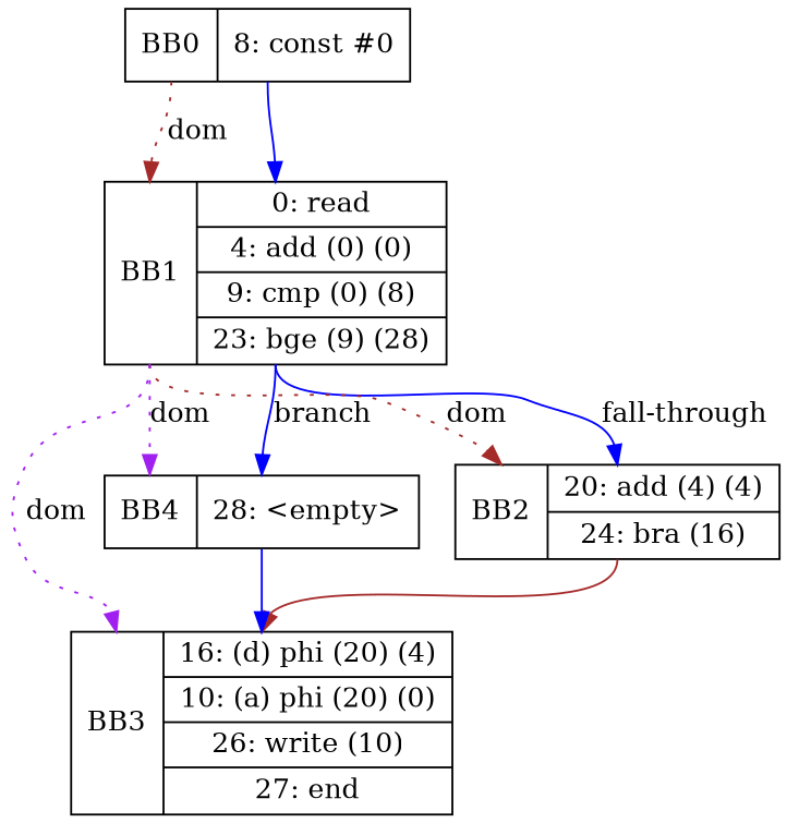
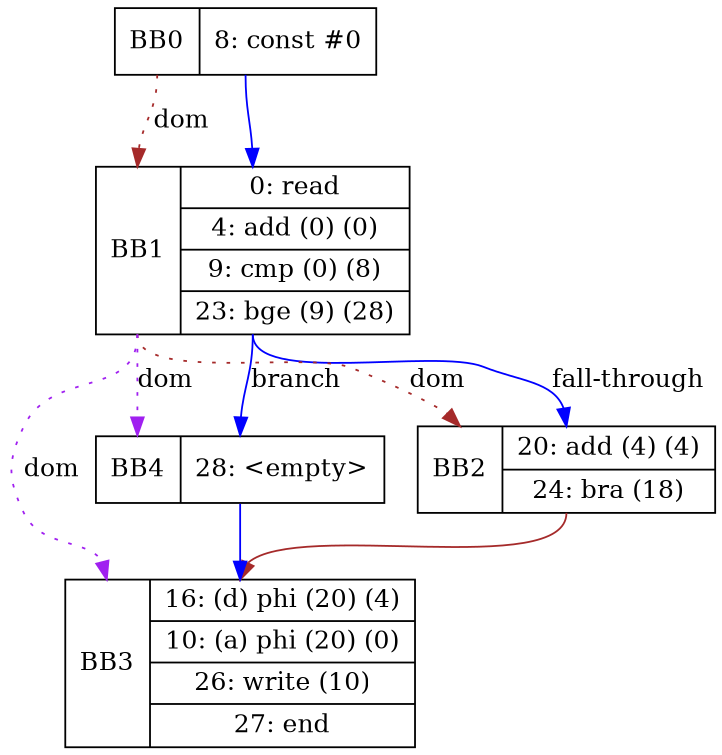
  digraph {
    fontname="DejaVu Serif"
    node [fontname="DejaVu Serif" shape=record]
    edge [color=blue fontname="DejaVu Serif" headport=n tailport=s]
    n1 [label="<b>BB0 | { 8: const #0 }"]
    n2 [label="<b>BB1 | { 0: read | 4: add (0) (0) | 9: cmp (0) (8) | 23: bge (9) (28) }"]
-   n3 [label="<b>BB2 | { 20: add (4) (4) | 24: bra (16) }"]
+   n3 [label="<b>BB2 | { 20: add (4) (4) | 24: bra (18) }"]
    n4 [label="<b>BB4 | { 28: \<empty\> }"]
    n5 [label="<b>BB3 | { 16: (d) phi (20) (4) | 10: (a) phi (20) (0) | 26: write (10) | 27: end }"]
    n1 -> n2 [color=brown headport=b label=dom style=dotted tailport=b]
    n1 -> n2
    n2 -> n3 [label="fall-through"]
    n2 -> n3 [color=brown headport=b label=dom style=dotted tailport=b]
    n2 -> n4 [label=branch]
    n2 -> n4 [color=purple headport=b label=dom style=dotted tailport=b]
    n2 -> n5 [color=purple headport=b label=dom style=dotted tailport=b]
    n3 -> n5 [color=brown]
    n4 -> n5
  }
